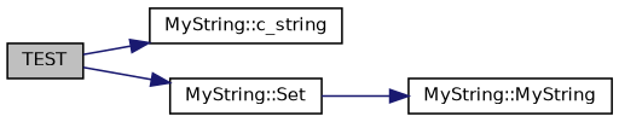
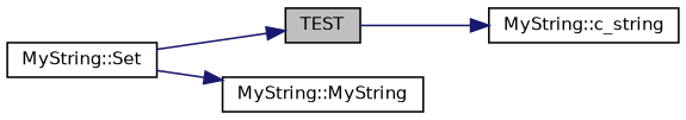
  digraph {
    rankdir=LR
    node [color=black fontname=Helvetica fontsize=10 shape=record]
    edge [color=midnightblue fontname=Helvetica fontsize=10 labelfontname=Helvetica labelfontsize=10 style=solid]
    n1 [fillcolor=grey75 fontcolor=black height=0.2 label=TEST style=filled width=0.4]
    n2 [height=0.2 label="MyString::c_string" width=0.4]
    n3 [height=0.2 label="MyString::Set" width=0.4]
    n4 [height=0.2 label="MyString::MyString" width=0.4]
    n1 -> n2
-   n1 -> n3
+   n3 -> n1
    n3 -> n4
  }
